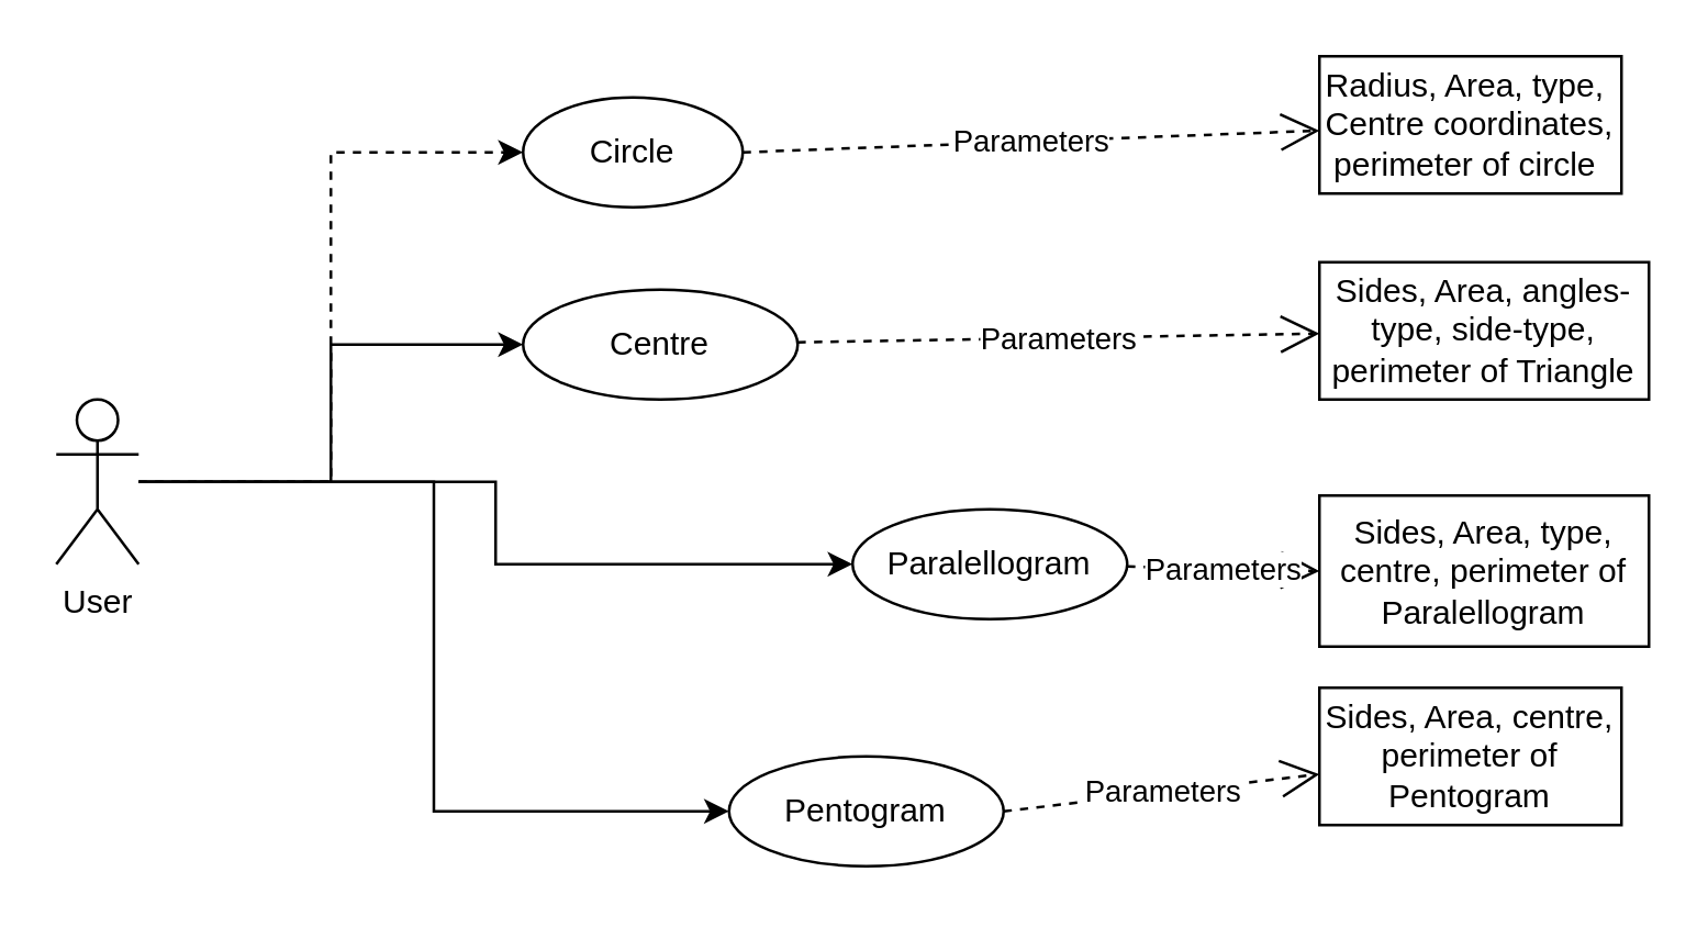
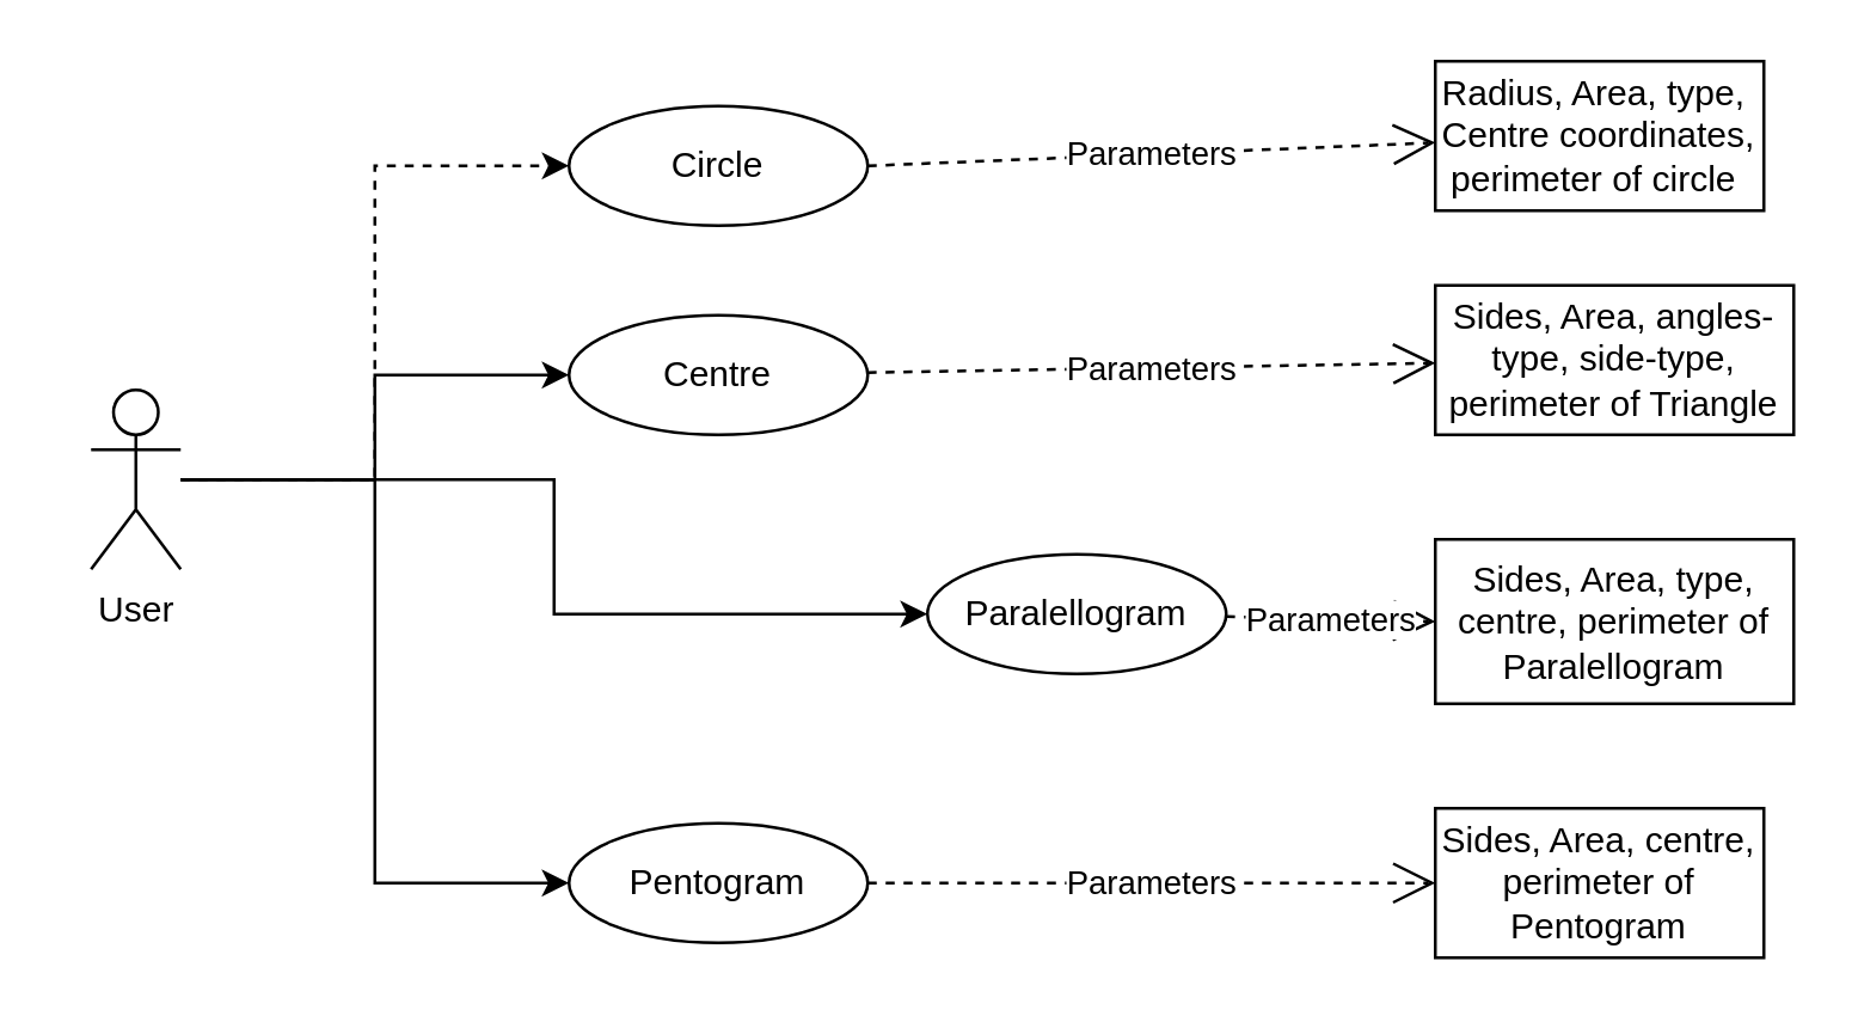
  <mxCell id="0" />
  <mxCell id="1" parent="0" />
  <mxCell id="2" style="edgeStyle=orthogonalEdgeStyle;rounded=0;orthogonalLoop=1;jettySize=auto;html=1;entryX=0;entryY=0.5;entryDx=0;entryDy=0;dashed=1;" edge="1" parent="1" source="6" target="7"><mxGeometry relative="1" as="geometry" /></mxCell>
  <mxCell id="3" style="edgeStyle=orthogonalEdgeStyle;rounded=0;orthogonalLoop=1;jettySize=auto;html=1;" edge="1" parent="1" source="6" target="9"><mxGeometry relative="1" as="geometry" /></mxCell>
  <mxCell id="4" style="edgeStyle=orthogonalEdgeStyle;rounded=0;orthogonalLoop=1;jettySize=auto;html=1;" edge="1" parent="1" source="6" target="8"><mxGeometry relative="1" as="geometry" /></mxCell>
  <mxCell id="5" style="edgeStyle=orthogonalEdgeStyle;rounded=0;orthogonalLoop=1;jettySize=auto;html=1;entryX=0;entryY=0.5;entryDx=0;entryDy=0;" edge="1" parent="1" source="6" target="10"><mxGeometry relative="1" as="geometry" /></mxCell>
- <mxCell id="6" value="User" style="shape=umlActor;verticalLabelPosition=bottom;verticalAlign=top;html=1;outlineConnect=0;" vertex="1" parent="1"><mxGeometry x="20" y="145" width="30" height="60" as="geometry" /></mxCell>
- <mxCell id="7" value="Circle" style="ellipse;whiteSpace=wrap;html=1;align=center;" vertex="1" parent="1"><mxGeometry x="190" y="35" width="80" height="40" as="geometry" /></mxCell>
+ <mxCell id="6" value="User" style="shape=umlActor;verticalLabelPosition=bottom;verticalAlign=top;html=1;outlineConnect=0;" vertex="1" parent="1"><mxGeometry x="30" y="130" width="30" height="60" as="geometry" /></mxCell>
+ <mxCell id="7" value="Circle" style="ellipse;whiteSpace=wrap;html=1;align=center;" vertex="1" parent="1"><mxGeometry x="190" y="35" width="100" height="40" as="geometry" /></mxCell>
  <mxCell id="8" value="Paralellogram" style="ellipse;whiteSpace=wrap;html=1;align=center;" vertex="1" parent="1"><mxGeometry x="310" y="185" width="100" height="40" as="geometry" /></mxCell>
  <mxCell id="9" value="Centre" style="ellipse;whiteSpace=wrap;html=1;align=center;" vertex="1" parent="1"><mxGeometry x="190" y="105" width="100" height="40" as="geometry" /></mxCell>
- <mxCell id="10" value="Pentogram" style="ellipse;whiteSpace=wrap;html=1;align=center;" vertex="1" parent="1"><mxGeometry x="265" y="275" width="100" height="40" as="geometry" /></mxCell>
+ <mxCell id="10" value="Pentogram" style="ellipse;whiteSpace=wrap;html=1;align=center;" vertex="1" parent="1"><mxGeometry x="190" y="275" width="100" height="40" as="geometry" /></mxCell>
  <mxCell id="11" value="Parameters" style="endArrow=open;endSize=12;dashed=1;html=1;rounded=0;exitX=1;exitY=0.5;exitDx=0;exitDy=0;" edge="1" parent="1" source="7" target="12"><mxGeometry width="160" relative="1" as="geometry"><mxPoint x="230" y="105" as="sourcePoint" /><mxPoint x="430" y="45" as="targetPoint" /></mxGeometry></mxCell>
  <mxCell id="12" value="Radius, Area, type,&amp;nbsp; Centre coordinates, perimeter of circle&amp;nbsp;" style="html=1;whiteSpace=wrap;" vertex="1" parent="1"><mxGeometry x="480" y="20" width="110" height="50" as="geometry" /></mxCell>
  <mxCell id="13" value="Sides, Area, angles-type, side-type, perimeter of Triangle" style="html=1;whiteSpace=wrap;" vertex="1" parent="1"><mxGeometry x="480" y="95" width="120" height="50" as="geometry" /></mxCell>
  <mxCell id="14" value="Sides, Area, type, centre, perimeter of Paralellogram" style="html=1;whiteSpace=wrap;" vertex="1" parent="1"><mxGeometry x="480" y="180" width="120" height="55" as="geometry" /></mxCell>
- <mxCell id="15" value="Sides, Area, centre, perimeter of Pentogram" style="html=1;whiteSpace=wrap;" vertex="1" parent="1"><mxGeometry x="480" y="250" width="110" height="50" as="geometry" /></mxCell>
+ <mxCell id="15" value="Sides, Area, centre, perimeter of Pentogram" style="html=1;whiteSpace=wrap;" vertex="1" parent="1"><mxGeometry x="480" y="270" width="110" height="50" as="geometry" /></mxCell>
  <mxCell id="16" value="Parameters" style="endArrow=open;endSize=12;dashed=1;html=1;rounded=0;" edge="1" parent="1" source="9" target="13"><mxGeometry width="160" relative="1" as="geometry"><mxPoint x="340" y="125" as="sourcePoint" /><mxPoint x="530" y="117" as="targetPoint" /></mxGeometry></mxCell>
  <mxCell id="17" value="Parameters" style="endArrow=open;endSize=12;dashed=1;html=1;rounded=0;entryX=0;entryY=0.5;entryDx=0;entryDy=0;" edge="1" parent="1" source="8" target="14"><mxGeometry width="160" relative="1" as="geometry"><mxPoint x="350" y="215" as="sourcePoint" /><mxPoint x="540" y="207" as="targetPoint" /></mxGeometry></mxCell>
  <mxCell id="18" value="Parameters" style="endArrow=open;endSize=12;dashed=1;html=1;rounded=0;exitX=1;exitY=0.5;exitDx=0;exitDy=0;" edge="1" parent="1" source="10" target="15"><mxGeometry width="160" relative="1" as="geometry"><mxPoint x="350" y="295" as="sourcePoint" /><mxPoint x="540" y="287" as="targetPoint" /></mxGeometry></mxCell>
